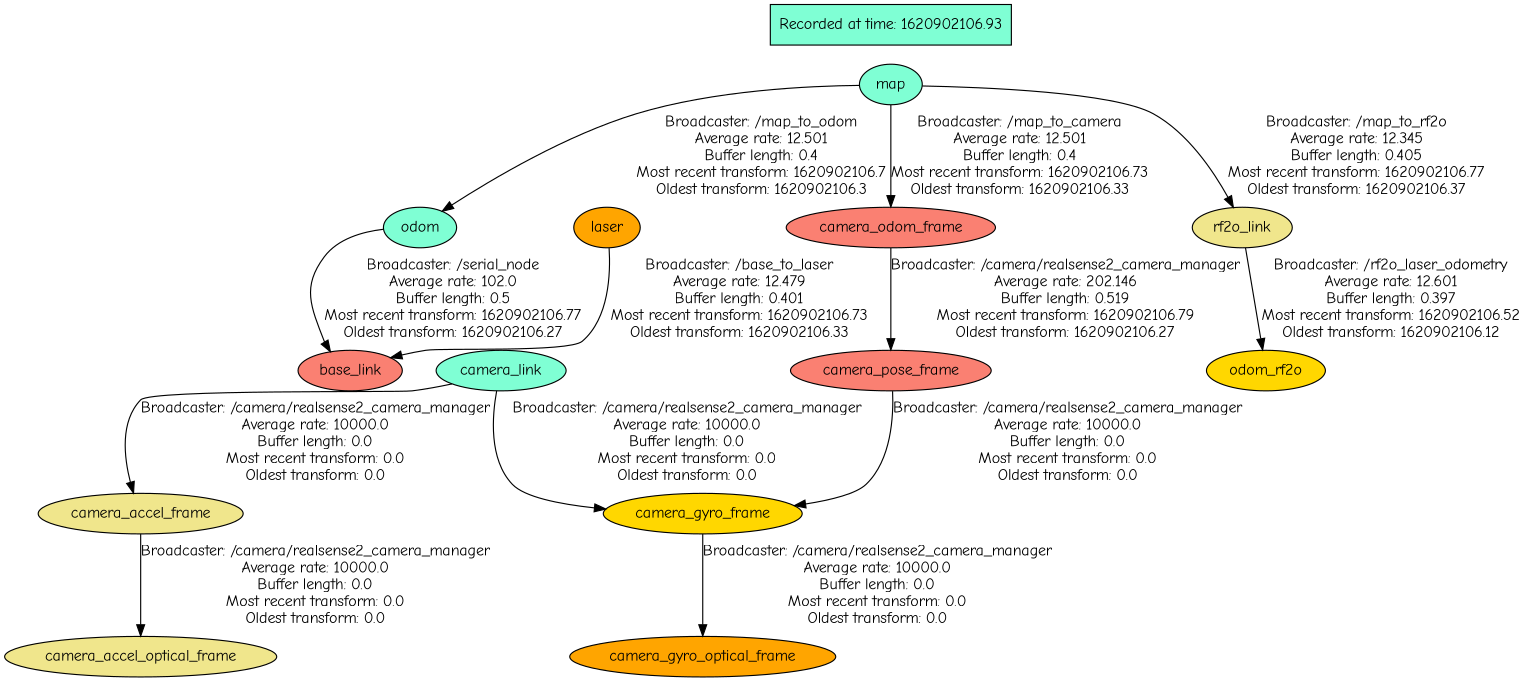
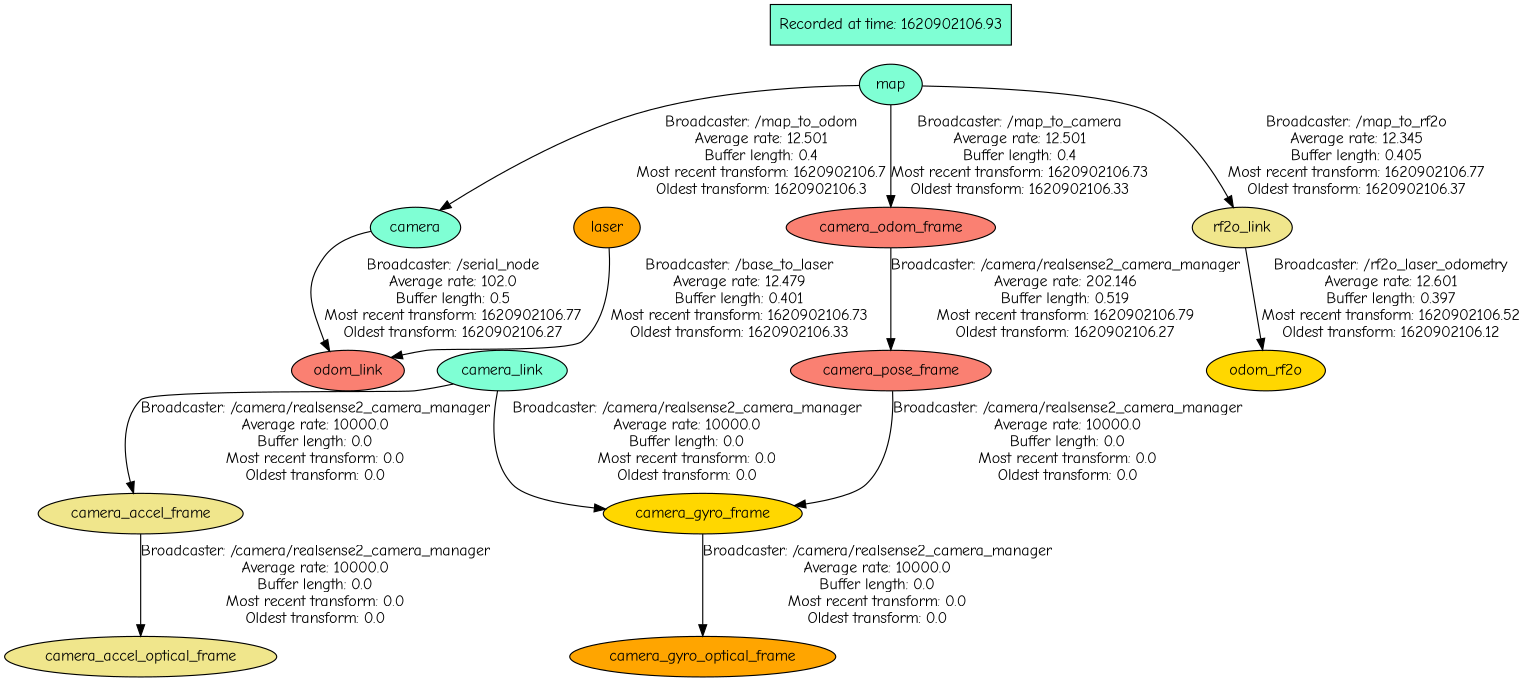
  digraph {
    compound=True
    fontname="Comic Neue"
    rank=same
    rankdir=TB
    ranksep=0.2
    node [fillcolor=aquamarine fontname="Comic Neue" shape=ellipse style=filled]
    edge [fontname="Comic Neue" penwidth=1]
-   n1 [fillcolor=salmon height=0.5 label=base_link width=1.2277]
+   n1 [fillcolor=salmon height=0.5 label=odom_link width=1.2277]
    n2 [fillcolor=orange height=0.5 label=laser width=0.75827]
    n3 [fillcolor=salmon height=0.5 label=camera_odom_frame width=2.4192]
    n4 [fillcolor=salmon height=0.5 label=camera_pose_frame width=2.2929]
    n5 [fillcolor=gold height=0.5 label=camera_gyro_frame width=2.2929]
    n6 [height=0.5 label=camera_link width=1.5165]
    n7 [fillcolor=khaki height=0.5 label=camera_accel_frame width=2.347]
    n8 [fillcolor=khaki height=0.5 label=camera_accel_optical_frame width=3.1233]
    n9 [fillcolor=orange height=0.5 label=camera_gyro_optical_frame width=3.0692]
-   n10 [height=0.5 label=odom width=0.86659]
+   n10 [height=0.5 label=camera width=0.86659]
    n11 [height=0.5 label=map width=0.75]
    n12 [fillcolor=khaki height=0.5 label=rf2o_link width=1.2096]
    n13 [fillcolor=gold height=0.5 label=odom_rf2o width=1.3902]
    n14 [height=0.5 label="Recorded at time: 1620902106.93" shape=box width=2.8194]
    n2 -> n1 [label="Broadcaster: /base_to_laser\nAverage rate: 12.479\nBuffer length: 0.401\nMost recent transform: 1620902106.73\nOldest transform: 1620902106.33"]
    n3 -> n4 [label="Broadcaster: /camera/realsense2_camera_manager\nAverage rate: 202.146\nBuffer length: 0.519\nMost recent transform: 1620902106.79\nOldest transform: 1620902106.27"]
    n4 -> n5 [label="Broadcaster: /camera/realsense2_camera_manager\nAverage rate: 10000.0\nBuffer length: 0.0\nMost recent transform: 0.0\nOldest transform: 0.0"]
    n5 -> n9 [label="Broadcaster: /camera/realsense2_camera_manager\nAverage rate: 10000.0\nBuffer length: 0.0\nMost recent transform: 0.0\nOldest transform: 0.0"]
    n6 -> n5 [label="Broadcaster: /camera/realsense2_camera_manager\nAverage rate: 10000.0\nBuffer length: 0.0\nMost recent transform: 0.0\nOldest transform: 0.0"]
    n6 -> n7 [label="Broadcaster: /camera/realsense2_camera_manager\nAverage rate: 10000.0\nBuffer length: 0.0\nMost recent transform: 0.0\nOldest transform: 0.0"]
    n7 -> n8 [label="Broadcaster: /camera/realsense2_camera_manager\nAverage rate: 10000.0\nBuffer length: 0.0\nMost recent transform: 0.0\nOldest transform: 0.0"]
    n10 -> n1 [label="Broadcaster: /serial_node\nAverage rate: 102.0\nBuffer length: 0.5\nMost recent transform: 1620902106.77\nOldest transform: 1620902106.27"]
    n11 -> n3 [label="Broadcaster: /map_to_camera\nAverage rate: 12.501\nBuffer length: 0.4\nMost recent transform: 1620902106.73\nOldest transform: 1620902106.33"]
    n11 -> n10 [label="Broadcaster: /map_to_odom\nAverage rate: 12.501\nBuffer length: 0.4\nMost recent transform: 1620902106.7\nOldest transform: 1620902106.3"]
    n11 -> n12 [label="Broadcaster: /map_to_rf2o\nAverage rate: 12.345\nBuffer length: 0.405\nMost recent transform: 1620902106.77\nOldest transform: 1620902106.37"]
    n12 -> n13 [label="Broadcaster: /rf2o_laser_odometry\nAverage rate: 12.601\nBuffer length: 0.397\nMost recent transform: 1620902106.52\nOldest transform: 1620902106.12"]
    n14 -> n11 [style=invis]
  }
